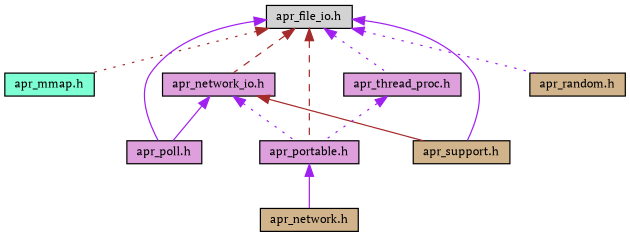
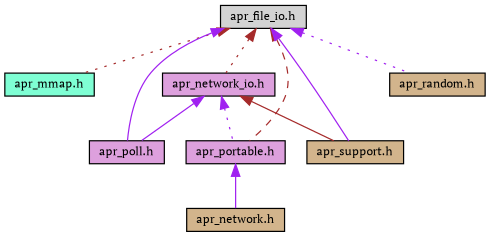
  digraph {
    fontname="PT Serif"
    node [color=black fillcolor=plum fontname="PT Serif" fontsize=10 shape=record style=filled]
    edge [color=purple dir=back fontname="PT Serif" fontsize=10 labelfontname=Helvetica labelfontsize=10 style=dotted]
    n1 [fillcolor=lightgrey fontcolor=black height=0.2 label="apr_file_io.h" width=0.4]
    n2 [fillcolor=aquamarine height=0.2 label="apr_mmap.h" width=0.4]
    n3 [height=0.2 label="apr_network_io.h" width=0.4]
    n4 [height=0.2 label="apr_poll.h" width=0.4]
    n5 [height=0.2 label="apr_portable.h" width=0.4]
    n6 [fillcolor=tan height=0.2 label="apr_support.h" width=0.4]
-   n7 [height=0.2 label="apr_thread_proc.h" width=0.4]
    n8 [fillcolor=tan height=0.2 label="apr_random.h" width=0.4]
    n9 [fillcolor=tan height=0.2 label="apr_network.h" width=0.4]
    n1 -> n2 [color=brown]
-   n1 -> n3 [color=brown style=dashed]
+   n1 -> n3 [color=brown]
    n1 -> n4 [style=solid]
    n1 -> n5 [color=brown style=dashed]
    n1 -> n6 [style=solid]
-   n1 -> n7
    n1 -> n8
    n3 -> n4 [style=solid]
    n3 -> n5
    n3 -> n6 [color=brown style=solid]
    n5 -> n9 [style=solid]
-   n7 -> n5
  }
